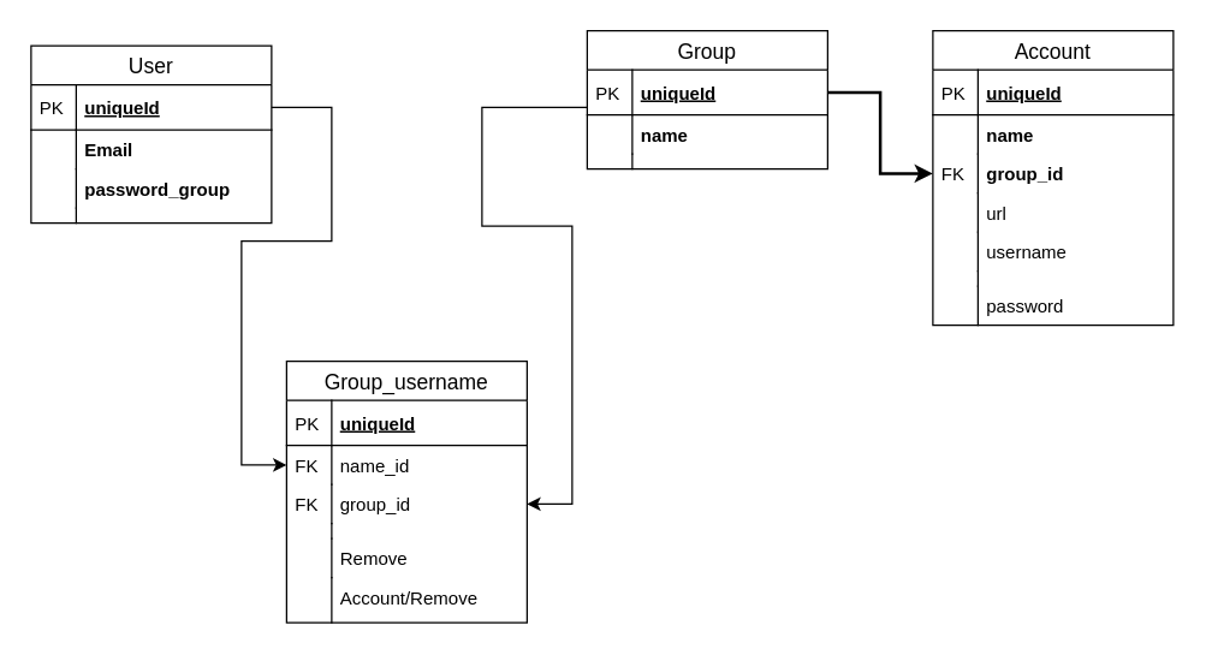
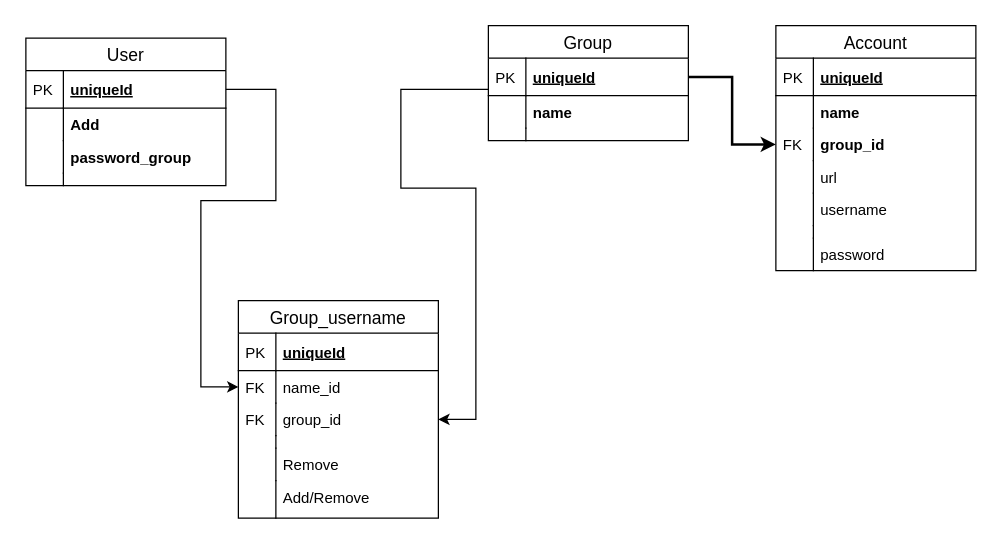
  <mxCell id="0" />
  <mxCell id="1" parent="0" />
  <mxCell id="2" style="edgeStyle=orthogonalEdgeStyle;rounded=0;orthogonalLoop=1;jettySize=auto;html=1;entryX=0;entryY=0.5;entryDx=0;entryDy=0;strokeWidth=2;" parent="1" source="28" target="39" edge="1"><mxGeometry relative="1" as="geometry" /></mxCell>
  <mxCell id="3" style="edgeStyle=orthogonalEdgeStyle;rounded=0;orthogonalLoop=1;jettySize=auto;html=1;entryX=0;entryY=0.5;entryDx=0;entryDy=0;" parent="1" source="19" target="8" edge="1"><mxGeometry relative="1" as="geometry"><Array as="points"><mxPoint x="220" y="71" /><mxPoint x="220" y="160" /><mxPoint x="160" y="160" /><mxPoint x="160" y="309" /></Array></mxGeometry></mxCell>
  <mxCell id="4" style="edgeStyle=orthogonalEdgeStyle;rounded=0;orthogonalLoop=1;jettySize=auto;html=1;entryX=1;entryY=0.5;entryDx=0;entryDy=0;" parent="1" source="28" target="10" edge="1"><mxGeometry relative="1" as="geometry"><Array as="points"><mxPoint x="320" y="71" /><mxPoint x="320" y="150" /><mxPoint x="380" y="150" /><mxPoint x="380" y="335" /></Array></mxGeometry></mxCell>
  <mxCell id="5" value="Group_username" style="swimlane;fontStyle=0;childLayout=stackLayout;horizontal=1;startSize=26;horizontalStack=0;resizeParent=1;resizeParentMax=0;resizeLast=0;collapsible=1;marginBottom=0;align=center;fontSize=14;" parent="1" vertex="1"><mxGeometry x="190" y="240" width="160" height="174" as="geometry" /></mxCell>
  <mxCell id="6" value="uniqueId" style="shape=partialRectangle;top=0;left=0;right=0;bottom=1;align=left;verticalAlign=middle;fillColor=none;spacingLeft=34;spacingRight=4;overflow=hidden;rotatable=0;points=[[0,0.5],[1,0.5]];portConstraint=eastwest;dropTarget=0;fontStyle=5;fontSize=12;" parent="5" vertex="1"><mxGeometry y="26" width="160" height="30" as="geometry" /></mxCell>
  <mxCell id="7" value="PK" style="shape=partialRectangle;top=0;left=0;bottom=0;fillColor=none;align=left;verticalAlign=middle;spacingLeft=4;spacingRight=4;overflow=hidden;rotatable=0;points=[];portConstraint=eastwest;part=1;fontSize=12;" parent="6" vertex="1" connectable="0"><mxGeometry width="30" height="30" as="geometry" /></mxCell>
  <mxCell id="8" value="name_id" style="shape=partialRectangle;top=0;left=0;right=0;bottom=0;align=left;verticalAlign=top;fillColor=none;spacingLeft=34;spacingRight=4;overflow=hidden;rotatable=0;points=[[0,0.5],[1,0.5]];portConstraint=eastwest;dropTarget=0;fontSize=12;" parent="5" vertex="1"><mxGeometry y="56" width="160" height="26" as="geometry" /></mxCell>
  <mxCell id="9" value="FK" style="shape=partialRectangle;top=0;left=0;bottom=0;fillColor=none;align=left;verticalAlign=top;spacingLeft=4;spacingRight=4;overflow=hidden;rotatable=0;points=[];portConstraint=eastwest;part=1;fontSize=12;" parent="8" vertex="1" connectable="0"><mxGeometry width="30" height="26" as="geometry" /></mxCell>
  <mxCell id="10" value="group_id" style="shape=partialRectangle;top=0;left=0;right=0;bottom=0;align=left;verticalAlign=top;fillColor=none;spacingLeft=34;spacingRight=4;overflow=hidden;rotatable=0;points=[[0,0.5],[1,0.5]];portConstraint=eastwest;dropTarget=0;fontSize=12;" parent="5" vertex="1"><mxGeometry y="82" width="160" height="26" as="geometry" /></mxCell>
  <mxCell id="11" value="FK" style="shape=partialRectangle;top=0;left=0;bottom=0;fillColor=none;align=left;verticalAlign=top;spacingLeft=4;spacingRight=4;overflow=hidden;rotatable=0;points=[];portConstraint=eastwest;part=1;fontSize=12;" parent="10" vertex="1" connectable="0"><mxGeometry width="30" height="26" as="geometry" /></mxCell>
  <mxCell id="12" value="" style="shape=partialRectangle;top=0;left=0;right=0;bottom=0;align=left;verticalAlign=top;fillColor=none;spacingLeft=34;spacingRight=4;overflow=hidden;rotatable=0;points=[[0,0.5],[1,0.5]];portConstraint=eastwest;dropTarget=0;fontSize=12;" parent="5" vertex="1"><mxGeometry y="108" width="160" height="10" as="geometry" /></mxCell>
  <mxCell id="13" value="" style="shape=partialRectangle;top=0;left=0;bottom=0;fillColor=none;align=left;verticalAlign=top;spacingLeft=4;spacingRight=4;overflow=hidden;rotatable=0;points=[];portConstraint=eastwest;part=1;fontSize=12;" parent="12" vertex="1" connectable="0"><mxGeometry width="30" height="10" as="geometry" /></mxCell>
  <mxCell id="14" value="Remove" style="shape=partialRectangle;top=0;left=0;right=0;bottom=0;align=left;verticalAlign=top;fillColor=none;spacingLeft=34;spacingRight=4;overflow=hidden;rotatable=0;points=[[0,0.5],[1,0.5]];portConstraint=eastwest;dropTarget=0;fontSize=12;" parent="5" vertex="1"><mxGeometry y="118" width="160" height="26" as="geometry" /></mxCell>
  <mxCell id="15" value="" style="shape=partialRectangle;top=0;left=0;bottom=0;fillColor=none;align=left;verticalAlign=top;spacingLeft=4;spacingRight=4;overflow=hidden;rotatable=0;points=[];portConstraint=eastwest;part=1;fontSize=12;" parent="14" vertex="1" connectable="0"><mxGeometry width="30" height="26" as="geometry" /></mxCell>
- <mxCell id="16" value="Account/Remove" style="shape=partialRectangle;top=0;left=0;right=0;bottom=0;align=left;verticalAlign=top;fillColor=none;spacingLeft=34;spacingRight=4;overflow=hidden;rotatable=0;points=[[0,0.5],[1,0.5]];portConstraint=eastwest;dropTarget=0;fontSize=12;" parent="5" vertex="1"><mxGeometry y="144" width="160" height="30" as="geometry" /></mxCell>
+ <mxCell id="16" value="Add/Remove" style="shape=partialRectangle;top=0;left=0;right=0;bottom=0;align=left;verticalAlign=top;fillColor=none;spacingLeft=34;spacingRight=4;overflow=hidden;rotatable=0;points=[[0,0.5],[1,0.5]];portConstraint=eastwest;dropTarget=0;fontSize=12;" parent="5" vertex="1"><mxGeometry y="144" width="160" height="30" as="geometry" /></mxCell>
  <mxCell id="17" value="" style="shape=partialRectangle;top=0;left=0;bottom=0;fillColor=none;align=left;verticalAlign=top;spacingLeft=4;spacingRight=4;overflow=hidden;rotatable=0;points=[];portConstraint=eastwest;part=1;fontSize=12;" parent="16" vertex="1" connectable="0"><mxGeometry width="30" height="30.0" as="geometry" /></mxCell>
  <mxCell id="18" value="User" style="swimlane;fontStyle=0;childLayout=stackLayout;horizontal=1;startSize=26;horizontalStack=0;resizeParent=1;resizeParentMax=0;resizeLast=0;collapsible=1;marginBottom=0;align=center;fontSize=14;" parent="1" vertex="1"><mxGeometry x="20" y="30" width="160" height="118" as="geometry" /></mxCell>
  <mxCell id="19" value="uniqueId" style="shape=partialRectangle;top=0;left=0;right=0;bottom=1;align=left;verticalAlign=middle;fillColor=none;spacingLeft=34;spacingRight=4;overflow=hidden;rotatable=0;points=[[0,0.5],[1,0.5]];portConstraint=eastwest;dropTarget=0;fontStyle=5;fontSize=12;" parent="18" vertex="1"><mxGeometry y="26" width="160" height="30" as="geometry" /></mxCell>
  <mxCell id="20" value="PK" style="shape=partialRectangle;top=0;left=0;bottom=0;fillColor=none;align=left;verticalAlign=middle;spacingLeft=4;spacingRight=4;overflow=hidden;rotatable=0;points=[];portConstraint=eastwest;part=1;fontSize=12;" parent="19" vertex="1" connectable="0"><mxGeometry width="30" height="30" as="geometry" /></mxCell>
- <mxCell id="21" value="Email" style="shape=partialRectangle;top=0;left=0;right=0;bottom=0;align=left;verticalAlign=top;fillColor=none;spacingLeft=34;spacingRight=4;overflow=hidden;rotatable=0;points=[[0,0.5],[1,0.5]];portConstraint=eastwest;dropTarget=0;fontSize=12;fontStyle=1" parent="18" vertex="1"><mxGeometry y="56" width="160" height="26" as="geometry" /></mxCell>
+ <mxCell id="21" value="Add" style="shape=partialRectangle;top=0;left=0;right=0;bottom=0;align=left;verticalAlign=top;fillColor=none;spacingLeft=34;spacingRight=4;overflow=hidden;rotatable=0;points=[[0,0.5],[1,0.5]];portConstraint=eastwest;dropTarget=0;fontSize=12;fontStyle=1" parent="18" vertex="1"><mxGeometry y="56" width="160" height="26" as="geometry" /></mxCell>
  <mxCell id="22" value="" style="shape=partialRectangle;top=0;left=0;bottom=0;fillColor=none;align=left;verticalAlign=top;spacingLeft=4;spacingRight=4;overflow=hidden;rotatable=0;points=[];portConstraint=eastwest;part=1;fontSize=12;" parent="21" vertex="1" connectable="0"><mxGeometry width="30" height="26" as="geometry" /></mxCell>
  <mxCell id="23" value="password_group" style="shape=partialRectangle;top=0;left=0;right=0;bottom=0;align=left;verticalAlign=top;fillColor=none;spacingLeft=34;spacingRight=4;overflow=hidden;rotatable=0;points=[[0,0.5],[1,0.5]];portConstraint=eastwest;dropTarget=0;fontSize=12;fontStyle=1" parent="18" vertex="1"><mxGeometry y="82" width="160" height="26" as="geometry" /></mxCell>
  <mxCell id="24" value="" style="shape=partialRectangle;top=0;left=0;bottom=0;fillColor=none;align=left;verticalAlign=top;spacingLeft=4;spacingRight=4;overflow=hidden;rotatable=0;points=[];portConstraint=eastwest;part=1;fontSize=12;" parent="23" vertex="1" connectable="0"><mxGeometry width="30" height="26" as="geometry" /></mxCell>
  <mxCell id="25" value="" style="shape=partialRectangle;top=0;left=0;right=0;bottom=0;align=left;verticalAlign=top;fillColor=none;spacingLeft=34;spacingRight=4;overflow=hidden;rotatable=0;points=[[0,0.5],[1,0.5]];portConstraint=eastwest;dropTarget=0;fontSize=12;" parent="18" vertex="1"><mxGeometry y="108" width="160" height="10" as="geometry" /></mxCell>
  <mxCell id="26" value="" style="shape=partialRectangle;top=0;left=0;bottom=0;fillColor=none;align=left;verticalAlign=top;spacingLeft=4;spacingRight=4;overflow=hidden;rotatable=0;points=[];portConstraint=eastwest;part=1;fontSize=12;" parent="25" vertex="1" connectable="0"><mxGeometry width="30" height="10" as="geometry" /></mxCell>
  <mxCell id="27" value="Group" style="swimlane;fontStyle=0;childLayout=stackLayout;horizontal=1;startSize=26;horizontalStack=0;resizeParent=1;resizeParentMax=0;resizeLast=0;collapsible=1;marginBottom=0;align=center;fontSize=14;" parent="1" vertex="1"><mxGeometry x="390" y="20" width="160" height="92" as="geometry" /></mxCell>
  <mxCell id="28" value="uniqueId" style="shape=partialRectangle;top=0;left=0;right=0;bottom=1;align=left;verticalAlign=middle;fillColor=none;spacingLeft=34;spacingRight=4;overflow=hidden;rotatable=0;points=[[0,0.5],[1,0.5]];portConstraint=eastwest;dropTarget=0;fontStyle=5;fontSize=12;" parent="27" vertex="1"><mxGeometry y="26" width="160" height="30" as="geometry" /></mxCell>
  <mxCell id="29" value="PK" style="shape=partialRectangle;top=0;left=0;bottom=0;fillColor=none;align=left;verticalAlign=middle;spacingLeft=4;spacingRight=4;overflow=hidden;rotatable=0;points=[];portConstraint=eastwest;part=1;fontSize=12;" parent="28" vertex="1" connectable="0"><mxGeometry width="30" height="30" as="geometry" /></mxCell>
  <mxCell id="30" value="name" style="shape=partialRectangle;top=0;left=0;right=0;bottom=0;align=left;verticalAlign=top;fillColor=none;spacingLeft=34;spacingRight=4;overflow=hidden;rotatable=0;points=[[0,0.5],[1,0.5]];portConstraint=eastwest;dropTarget=0;fontSize=12;fontStyle=1" parent="27" vertex="1"><mxGeometry y="56" width="160" height="26" as="geometry" /></mxCell>
  <mxCell id="31" value="" style="shape=partialRectangle;top=0;left=0;bottom=0;fillColor=none;align=left;verticalAlign=top;spacingLeft=4;spacingRight=4;overflow=hidden;rotatable=0;points=[];portConstraint=eastwest;part=1;fontSize=12;" parent="30" vertex="1" connectable="0"><mxGeometry width="30" height="26" as="geometry" /></mxCell>
  <mxCell id="32" value="" style="shape=partialRectangle;top=0;left=0;right=0;bottom=0;align=left;verticalAlign=top;fillColor=none;spacingLeft=34;spacingRight=4;overflow=hidden;rotatable=0;points=[[0,0.5],[1,0.5]];portConstraint=eastwest;dropTarget=0;fontSize=12;" parent="27" vertex="1"><mxGeometry y="82" width="160" height="10" as="geometry" /></mxCell>
  <mxCell id="33" value="" style="shape=partialRectangle;top=0;left=0;bottom=0;fillColor=none;align=left;verticalAlign=top;spacingLeft=4;spacingRight=4;overflow=hidden;rotatable=0;points=[];portConstraint=eastwest;part=1;fontSize=12;" parent="32" vertex="1" connectable="0"><mxGeometry width="30" height="10" as="geometry" /></mxCell>
  <mxCell id="34" value="Account" style="swimlane;fontStyle=0;childLayout=stackLayout;horizontal=1;startSize=26;horizontalStack=0;resizeParent=1;resizeParentMax=0;resizeLast=0;collapsible=1;marginBottom=0;align=center;fontSize=14;" parent="1" vertex="1"><mxGeometry x="620" y="20" width="160" height="196" as="geometry" /></mxCell>
  <mxCell id="35" value="uniqueId" style="shape=partialRectangle;top=0;left=0;right=0;bottom=1;align=left;verticalAlign=middle;fillColor=none;spacingLeft=34;spacingRight=4;overflow=hidden;rotatable=0;points=[[0,0.5],[1,0.5]];portConstraint=eastwest;dropTarget=0;fontStyle=5;fontSize=12;" parent="34" vertex="1"><mxGeometry y="26" width="160" height="30" as="geometry" /></mxCell>
  <mxCell id="36" value="PK" style="shape=partialRectangle;top=0;left=0;bottom=0;fillColor=none;align=left;verticalAlign=middle;spacingLeft=4;spacingRight=4;overflow=hidden;rotatable=0;points=[];portConstraint=eastwest;part=1;fontSize=12;" parent="35" vertex="1" connectable="0"><mxGeometry width="30" height="30" as="geometry" /></mxCell>
  <mxCell id="37" value="name" style="shape=partialRectangle;top=0;left=0;right=0;bottom=0;align=left;verticalAlign=top;fillColor=none;spacingLeft=34;spacingRight=4;overflow=hidden;rotatable=0;points=[[0,0.5],[1,0.5]];portConstraint=eastwest;dropTarget=0;fontSize=12;fontStyle=1" parent="34" vertex="1"><mxGeometry y="56" width="160" height="26" as="geometry" /></mxCell>
  <mxCell id="38" value="" style="shape=partialRectangle;top=0;left=0;bottom=0;fillColor=none;align=left;verticalAlign=top;spacingLeft=4;spacingRight=4;overflow=hidden;rotatable=0;points=[];portConstraint=eastwest;part=1;fontSize=12;" parent="37" vertex="1" connectable="0"><mxGeometry width="30" height="26" as="geometry" /></mxCell>
  <mxCell id="39" value="group_id" style="shape=partialRectangle;top=0;left=0;right=0;bottom=0;align=left;verticalAlign=top;fillColor=none;spacingLeft=34;spacingRight=4;overflow=hidden;rotatable=0;points=[[0,0.5],[1,0.5]];portConstraint=eastwest;dropTarget=0;fontSize=12;fontStyle=1" parent="34" vertex="1"><mxGeometry y="82" width="160" height="26" as="geometry" /></mxCell>
  <mxCell id="40" value="FK" style="shape=partialRectangle;top=0;left=0;bottom=0;fillColor=none;align=left;verticalAlign=top;spacingLeft=4;spacingRight=4;overflow=hidden;rotatable=0;points=[];portConstraint=eastwest;part=1;fontSize=12;" parent="39" vertex="1" connectable="0"><mxGeometry width="30" height="26" as="geometry" /></mxCell>
  <mxCell id="41" value="url" style="shape=partialRectangle;top=0;left=0;right=0;bottom=0;align=left;verticalAlign=top;fillColor=none;spacingLeft=34;spacingRight=4;overflow=hidden;rotatable=0;points=[[0,0.5],[1,0.5]];portConstraint=eastwest;dropTarget=0;fontSize=12;" parent="34" vertex="1"><mxGeometry y="108" width="160" height="26" as="geometry" /></mxCell>
  <mxCell id="42" value="" style="shape=partialRectangle;top=0;left=0;bottom=0;fillColor=none;align=left;verticalAlign=top;spacingLeft=4;spacingRight=4;overflow=hidden;rotatable=0;points=[];portConstraint=eastwest;part=1;fontSize=12;" parent="41" vertex="1" connectable="0"><mxGeometry width="30" height="26" as="geometry" /></mxCell>
  <mxCell id="43" value="username" style="shape=partialRectangle;top=0;left=0;right=0;bottom=0;align=left;verticalAlign=top;fillColor=none;spacingLeft=34;spacingRight=4;overflow=hidden;rotatable=0;points=[[0,0.5],[1,0.5]];portConstraint=eastwest;dropTarget=0;fontSize=12;" parent="34" vertex="1"><mxGeometry y="134" width="160" height="26" as="geometry" /></mxCell>
  <mxCell id="44" value="" style="shape=partialRectangle;top=0;left=0;bottom=0;fillColor=none;align=left;verticalAlign=top;spacingLeft=4;spacingRight=4;overflow=hidden;rotatable=0;points=[];portConstraint=eastwest;part=1;fontSize=12;" parent="43" vertex="1" connectable="0"><mxGeometry width="30" height="26" as="geometry" /></mxCell>
  <mxCell id="45" value="" style="shape=partialRectangle;top=0;left=0;right=0;bottom=0;align=left;verticalAlign=top;fillColor=none;spacingLeft=34;spacingRight=4;overflow=hidden;rotatable=0;points=[[0,0.5],[1,0.5]];portConstraint=eastwest;dropTarget=0;fontSize=12;" parent="34" vertex="1"><mxGeometry y="160" width="160" height="10" as="geometry" /></mxCell>
  <mxCell id="46" value="" style="shape=partialRectangle;top=0;left=0;bottom=0;fillColor=none;align=left;verticalAlign=top;spacingLeft=4;spacingRight=4;overflow=hidden;rotatable=0;points=[];portConstraint=eastwest;part=1;fontSize=12;" parent="45" vertex="1" connectable="0"><mxGeometry width="30" height="10" as="geometry" /></mxCell>
  <mxCell id="47" value="password" style="shape=partialRectangle;top=0;left=0;right=0;bottom=0;align=left;verticalAlign=top;fillColor=none;spacingLeft=34;spacingRight=4;overflow=hidden;rotatable=0;points=[[0,0.5],[1,0.5]];portConstraint=eastwest;dropTarget=0;fontSize=12;" parent="34" vertex="1"><mxGeometry y="170" width="160" height="26" as="geometry" /></mxCell>
  <mxCell id="48" value="" style="shape=partialRectangle;top=0;left=0;bottom=0;fillColor=none;align=left;verticalAlign=top;spacingLeft=4;spacingRight=4;overflow=hidden;rotatable=0;points=[];portConstraint=eastwest;part=1;fontSize=12;" parent="47" vertex="1" connectable="0"><mxGeometry width="30" height="26" as="geometry" /></mxCell>
